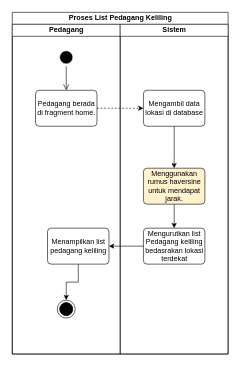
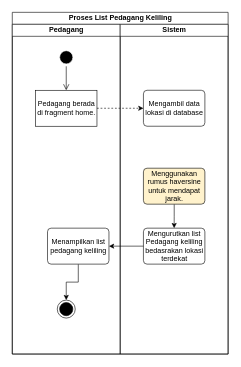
  <mxCell id="0" />
  <mxCell id="1" parent="0" />
  <mxCell id="2" value="Proses List Pedagang Keliling" style="swimlane;html=1;childLayout=stackLayout;resizeParent=1;resizeParentMax=0;startSize=20;" vertex="1" parent="1"><mxGeometry x="20" y="20" width="360" height="570" as="geometry" /></mxCell>
  <mxCell id="3" value="Pedagang" style="swimlane;html=1;startSize=20;" vertex="1" parent="2"><mxGeometry y="20" width="180" height="550" as="geometry" /></mxCell>
  <mxCell id="4" value="" style="ellipse;html=1;shape=startState;fillColor=#000000;strokeColor=#FFFFFF;" vertex="1" parent="3"><mxGeometry x="75" y="40" width="30" height="30" as="geometry" /></mxCell>
- <mxCell id="5" value="Pedagang berada di fragment home." style="rounded=1;arcSize=10;whiteSpace=wrap;html=1;align=center;" vertex="1" parent="3"><mxGeometry x="38.75" y="110" width="102.5" height="60" as="geometry" /></mxCell>
+ <mxCell id="5" value="Pedagang berada di fragment home." style="arcSize=10;whiteSpace=wrap;html=1;align=center;rounded=0;" vertex="1" parent="3"><mxGeometry x="38.75" y="110" width="102.5" height="60" as="geometry" /></mxCell>
  <mxCell id="6" value="" style="edgeStyle=orthogonalEdgeStyle;html=1;verticalAlign=bottom;endArrow=open;endSize=8;entryX=0.5;entryY=0;entryDx=0;entryDy=0;" edge="1" source="4" parent="3" target="5"><mxGeometry relative="1" as="geometry"><mxPoint x="90" y="140" as="targetPoint" /><Array as="points" /></mxGeometry></mxCell>
  <mxCell id="7" style="edgeStyle=orthogonalEdgeStyle;rounded=0;orthogonalLoop=1;jettySize=auto;html=1;entryX=0.5;entryY=0;entryDx=0;entryDy=0;strokeColor=#000000;" edge="1" parent="3" source="8" target="9"><mxGeometry relative="1" as="geometry" /></mxCell>
  <mxCell id="8" value="Menampilkan list pedagang keliling" style="rounded=1;arcSize=10;whiteSpace=wrap;html=1;align=center;" vertex="1" parent="3"><mxGeometry x="58.75" y="340" width="102.5" height="60" as="geometry" /></mxCell>
  <mxCell id="9" value="" style="ellipse;html=1;shape=endState;fillColor=#000000;" vertex="1" parent="3"><mxGeometry x="75" y="460" width="30" height="30" as="geometry" /></mxCell>
  <mxCell id="10" value="Sistem" style="swimlane;html=1;startSize=20;" vertex="1" parent="2"><mxGeometry x="180" y="20" width="180" height="550" as="geometry" /></mxCell>
- <mxCell id="11" style="edgeStyle=orthogonalEdgeStyle;rounded=0;orthogonalLoop=1;jettySize=auto;html=1;entryX=0.5;entryY=0;entryDx=0;entryDy=0;strokeColor=#000000;" edge="1" parent="10" source="12" target="14"><mxGeometry relative="1" as="geometry" /></mxCell>
  <mxCell id="12" value="Mengambil data lokasi di database" style="rounded=1;arcSize=10;whiteSpace=wrap;html=1;align=center;" vertex="1" parent="10"><mxGeometry x="38.75" y="110" width="102.5" height="60" as="geometry" /></mxCell>
  <mxCell id="13" style="edgeStyle=orthogonalEdgeStyle;rounded=0;orthogonalLoop=1;jettySize=auto;html=1;entryX=0.5;entryY=0;entryDx=0;entryDy=0;strokeColor=#000000;" edge="1" parent="10" source="14" target="15"><mxGeometry relative="1" as="geometry" /></mxCell>
  <mxCell id="14" value="Menggunakan rumus haversine untuk mendapat jarak." style="rounded=1;arcSize=10;whiteSpace=wrap;html=1;align=center;fillColor=#fff2cc;" vertex="1" parent="10"><mxGeometry x="38.75" y="240" width="102.5" height="60" as="geometry" /></mxCell>
  <mxCell id="15" value="Mengurutkan list Pedagang keliling bedasrakan lokasi terdekat" style="rounded=1;arcSize=10;whiteSpace=wrap;html=1;align=center;" vertex="1" parent="10"><mxGeometry x="38.75" y="340" width="102.5" height="60" as="geometry" /></mxCell>
  <mxCell id="16" style="edgeStyle=orthogonalEdgeStyle;rounded=0;orthogonalLoop=1;jettySize=auto;html=1;entryX=0;entryY=0.5;entryDx=0;entryDy=0;strokeColor=#000000;dashed=1;" edge="1" parent="2" source="5" target="12"><mxGeometry relative="1" as="geometry" /></mxCell>
  <mxCell id="17" style="edgeStyle=orthogonalEdgeStyle;rounded=0;orthogonalLoop=1;jettySize=auto;html=1;entryX=1;entryY=0.5;entryDx=0;entryDy=0;strokeColor=#000000;" edge="1" parent="2" source="15" target="8"><mxGeometry relative="1" as="geometry" /></mxCell>
